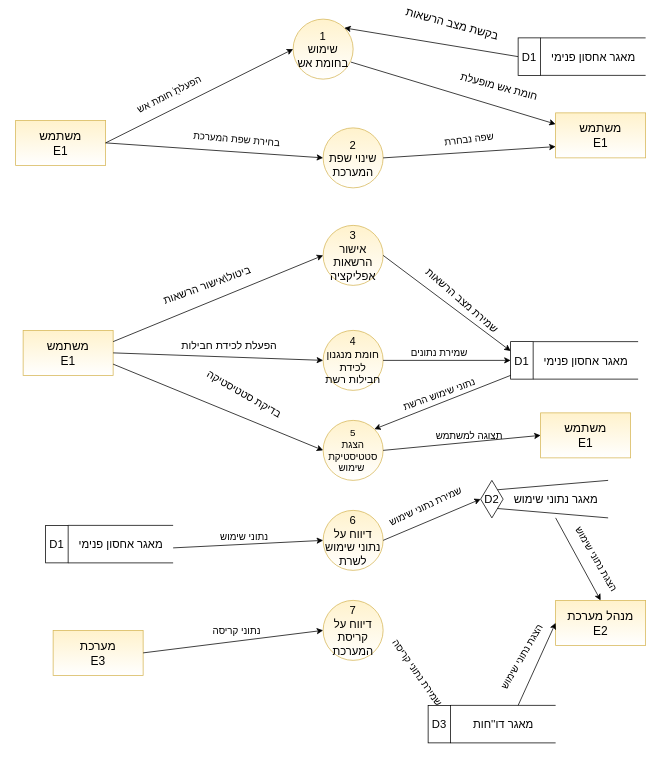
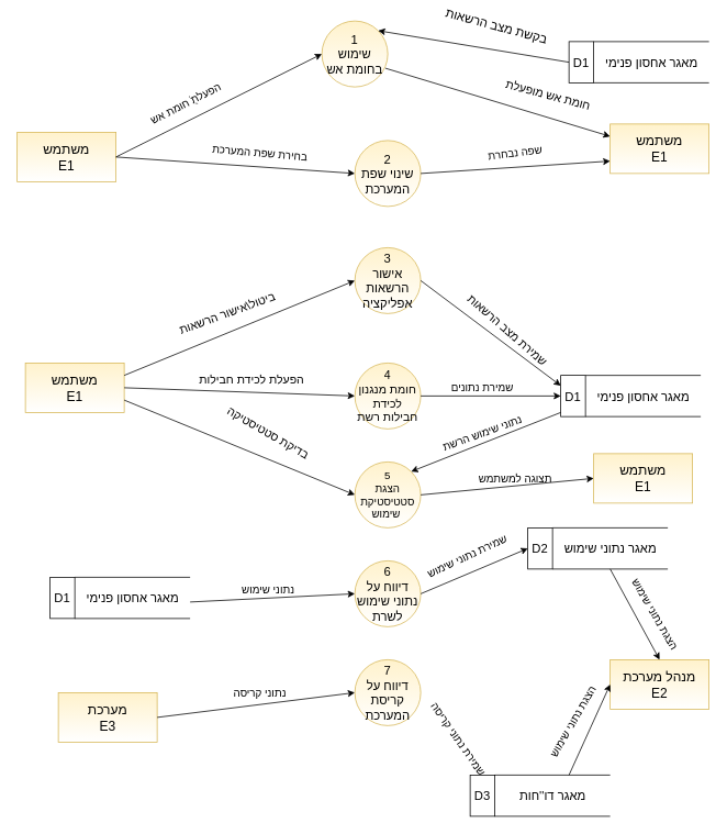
  <mxCell id="0" />
  <mxCell id="1" parent="0" />
  <mxCell id="2" value="&lt;font style=&quot;font-size: 16px&quot;&gt;משתמש&lt;br&gt;E1&lt;/font&gt;" style="rounded=0;whiteSpace=wrap;html=1;fillColor=#fff2cc;strokeColor=#d6b656;gradientColor=#ffffff;" parent="1" vertex="1"><mxGeometry y="160" width="120" height="60" as="geometry" x="20" /></mxCell>
  <mxCell id="3" value="&lt;font style=&quot;font-size: 15px&quot;&gt;2&lt;br&gt;שינוי שפת המערכת&lt;/font&gt;" style="ellipse;whiteSpace=wrap;html=1;aspect=fixed;fillColor=#fff2cc;strokeColor=#d6b656;gradientColor=#ffffff;" parent="1" vertex="1"><mxGeometry x="430" y="170" width="80" height="80" as="geometry" /></mxCell>
  <mxCell id="4" value="&lt;font style=&quot;font-size: 15px&quot;&gt;1&lt;br&gt;שימוש בחומת אש&lt;/font&gt;" style="ellipse;whiteSpace=wrap;html=1;aspect=fixed;fillColor=#fff2cc;strokeColor=#d6b656;gradientColor=#ffffff;" parent="1" vertex="1"><mxGeometry x="390" y="25" width="80" height="80" as="geometry" /></mxCell>
  <mxCell id="5" value="&lt;font style=&quot;font-size: 15px&quot;&gt;3&lt;br&gt;אישור הרשאות אפליקציה&lt;/font&gt;" style="ellipse;whiteSpace=wrap;html=1;aspect=fixed;fillColor=#fff2cc;strokeColor=#d6b656;gradientColor=#ffffff;" parent="1" vertex="1"><mxGeometry x="430" y="300" width="80" height="80" as="geometry" /></mxCell>
  <mxCell id="6" value="&lt;font style=&quot;font-size: 14px&quot;&gt;4&lt;br&gt;חומת מנגנון לכידת חבילות רשת&lt;/font&gt;" style="ellipse;whiteSpace=wrap;html=1;aspect=fixed;fillColor=#fff2cc;strokeColor=#d6b656;gradientColor=#ffffff;" parent="1" vertex="1"><mxGeometry x="430" y="440" width="80" height="80" as="geometry" /></mxCell>
  <mxCell id="7" value="&lt;font style=&quot;font-size: 13px&quot;&gt;5&lt;br&gt;הצגת סטטיסטיקת שימוש&amp;nbsp;&lt;/font&gt;" style="ellipse;whiteSpace=wrap;html=1;aspect=fixed;fillColor=#fff2cc;strokeColor=#d6b656;gradientColor=#ffffff;" parent="1" vertex="1"><mxGeometry x="430" y="560" width="80" height="80" as="geometry" /></mxCell>
  <mxCell id="8" value="&lt;font style=&quot;font-size: 15px&quot;&gt;6&lt;br&gt;דיווח על נתוני שימוש לשרת&lt;/font&gt;" style="ellipse;whiteSpace=wrap;html=1;aspect=fixed;fillColor=#fff2cc;strokeColor=#d6b656;gradientColor=#ffffff;" parent="1" vertex="1"><mxGeometry x="430" y="680" width="80" height="80" as="geometry" /></mxCell>
  <mxCell id="9" value="" style="endArrow=classic;html=1;rounded=0;fontSize=13;exitX=1;exitY=0.5;exitDx=0;exitDy=0;entryX=0;entryY=0.5;entryDx=0;entryDy=0;" parent="1" source="2" target="4" edge="1"><mxGeometry width="50" height="50" relative="1" as="geometry"><mxPoint x="180" y="50" as="sourcePoint" /><mxPoint x="350" y="110" as="targetPoint" /></mxGeometry></mxCell>
  <mxCell id="10" value="הפעלתֻׂׂ חומת אש" style="text;html=1;strokeColor=none;fillColor=none;align=center;verticalAlign=middle;whiteSpace=wrap;rounded=0;fontSize=13;rotation=333;" parent="1" vertex="1"><mxGeometry x="160" y="110" width="130" height="30" as="geometry" /></mxCell>
  <mxCell id="11" value="" style="endArrow=classic;html=1;rounded=0;fontSize=15;entryX=1;entryY=0;entryDx=0;entryDy=0;exitX=0;exitY=0.5;exitDx=0;exitDy=0;" parent="1" source="25" target="4" edge="1"><mxGeometry width="50" height="50" relative="1" as="geometry"><mxPoint x="730" y="70" as="sourcePoint" /><mxPoint x="400" y="70" as="targetPoint" /></mxGeometry></mxCell>
  <mxCell id="12" value="&amp;nbsp;בקשת מצב הרשאות" style="text;html=1;align=center;verticalAlign=middle;resizable=0;points=[];autosize=1;strokeColor=none;fillColor=none;fontSize=15;rotation=15;" parent="1" vertex="1"><mxGeometry x="530" y="20" width="140" height="20" as="geometry" /></mxCell>
  <mxCell id="13" value="&lt;font style=&quot;font-size: 16px&quot;&gt;משתמש&lt;br&gt;E1&lt;/font&gt;" style="rounded=0;whiteSpace=wrap;html=1;fillColor=#fff2cc;strokeColor=#d6b656;gradientColor=#ffffff;" parent="1" vertex="1"><mxGeometry x="740" y="150" width="120" height="60" as="geometry" /></mxCell>
  <mxCell id="14" value="" style="endArrow=classic;html=1;rounded=0;fontSize=15;exitX=0.963;exitY=0.716;exitDx=0;exitDy=0;exitPerimeter=0;entryX=0;entryY=0.25;entryDx=0;entryDy=0;" parent="1" source="4" target="13" edge="1"><mxGeometry width="50" height="50" relative="1" as="geometry"><mxPoint x="420" y="220" as="sourcePoint" /><mxPoint x="770" y="170" as="targetPoint" /></mxGeometry></mxCell>
  <mxCell id="15" value="&lt;font style=&quot;font-size: 14px&quot;&gt;חומת אש מופעלת&lt;/font&gt;" style="text;html=1;strokeColor=none;fillColor=none;align=center;verticalAlign=middle;whiteSpace=wrap;rounded=0;fontSize=13;rotation=15;" parent="1" vertex="1"><mxGeometry x="600" y="100" width="130" height="30" as="geometry" /></mxCell>
  <mxCell id="16" value="" style="endArrow=classic;html=1;rounded=0;fontSize=14;exitX=1;exitY=0.5;exitDx=0;exitDy=0;entryX=0;entryY=0.5;entryDx=0;entryDy=0;" parent="1" source="2" edge="1"><mxGeometry width="50" height="50" relative="1" as="geometry"><mxPoint x="420" y="220" as="sourcePoint" /><mxPoint x="430" y="210" as="targetPoint" /></mxGeometry></mxCell>
  <mxCell id="17" value="" style="endArrow=classic;html=1;rounded=0;fontSize=14;entryX=0;entryY=0.75;entryDx=0;entryDy=0;exitX=1;exitY=0.5;exitDx=0;exitDy=0;" parent="1" target="13" edge="1"><mxGeometry width="50" height="50" relative="1" as="geometry"><mxPoint x="510" y="210" as="sourcePoint" /><mxPoint x="470" y="170" as="targetPoint" /></mxGeometry></mxCell>
  <mxCell id="18" value="בחירת שפת המערכת" style="text;html=1;strokeColor=none;fillColor=none;align=center;verticalAlign=middle;whiteSpace=wrap;rounded=0;fontSize=13;rotation=5;" parent="1" vertex="1"><mxGeometry x="250" y="170" width="130" height="30" as="geometry" /></mxCell>
  <mxCell id="19" value="שפה נבחרת" style="text;html=1;strokeColor=none;fillColor=none;align=center;verticalAlign=middle;whiteSpace=wrap;rounded=0;fontSize=13;rotation=353;" parent="1" vertex="1"><mxGeometry x="560" y="170" width="130" height="30" as="geometry" /></mxCell>
  <mxCell id="20" value="&lt;font style=&quot;font-size: 16px&quot;&gt;משתמש&lt;br&gt;E1&lt;/font&gt;" style="rounded=0;whiteSpace=wrap;html=1;fillColor=#fff2cc;strokeColor=#d6b656;gradientColor=#ffffff;" parent="1" vertex="1"><mxGeometry x="30" y="440" width="120" height="60" as="geometry" /></mxCell>
  <mxCell id="21" value="" style="endArrow=classic;html=1;rounded=0;fontSize=14;exitX=1;exitY=0.25;exitDx=0;exitDy=0;entryX=0;entryY=0.5;entryDx=0;entryDy=0;" parent="1" source="20" target="5" edge="1"><mxGeometry width="50" height="50" relative="1" as="geometry"><mxPoint x="420" y="400" as="sourcePoint" /><mxPoint x="470" y="350" as="targetPoint" /></mxGeometry></mxCell>
  <mxCell id="22" value="ביטול\אישור הרשאות" style="text;html=1;align=center;verticalAlign=middle;resizable=0;points=[];autosize=1;strokeColor=none;fillColor=none;fontSize=14;rotation=-20;" parent="1" vertex="1"><mxGeometry x="210" y="370" width="130" height="20" as="geometry" /></mxCell>
  <mxCell id="23" value="" style="group" parent="1" vertex="1" connectable="0"><mxGeometry x="690" y="50" width="170" height="50" as="geometry" /></mxCell>
  <mxCell id="24" value="" style="group" parent="23" vertex="1" connectable="0"><mxGeometry width="170" height="50" as="geometry" /></mxCell>
  <mxCell id="25" value="&lt;font style=&quot;font-size: 15px&quot;&gt;D1&lt;/font&gt;" style="rounded=0;whiteSpace=wrap;html=1;gradientColor=#ffffff;" parent="24" vertex="1"><mxGeometry width="30" height="50" as="geometry" /></mxCell>
  <mxCell id="26" value="" style="endArrow=none;html=1;rounded=0;entryX=1;entryY=0;entryDx=0;entryDy=0;" parent="24" target="25" edge="1"><mxGeometry width="50" height="50" relative="1" as="geometry"><mxPoint x="170" as="sourcePoint" /><mxPoint x="-60" y="200" as="targetPoint" /></mxGeometry></mxCell>
  <mxCell id="27" value="" style="endArrow=none;html=1;rounded=0;entryX=1;entryY=1;entryDx=0;entryDy=0;" parent="24" target="25" edge="1"><mxGeometry width="50" height="50" relative="1" as="geometry"><mxPoint x="170" y="50" as="sourcePoint" /><mxPoint x="40" y="20" as="targetPoint" /></mxGeometry></mxCell>
  <mxCell id="28" value="&lt;font style=&quot;font-size: 15px&quot;&gt;מאגר אחסון פנימי&lt;/font&gt;" style="text;html=1;align=center;verticalAlign=middle;resizable=0;points=[];autosize=1;strokeColor=none;fillColor=none;fontSize=13;" parent="23" vertex="1"><mxGeometry x="40" y="15" width="120" height="20" as="geometry" /></mxCell>
  <mxCell id="29" value="" style="group" parent="1" vertex="1" connectable="0"><mxGeometry x="680" y="455" width="170" height="50" as="geometry" /></mxCell>
  <mxCell id="30" value="" style="group" parent="29" vertex="1" connectable="0"><mxGeometry width="170" height="50" as="geometry" /></mxCell>
  <mxCell id="31" value="&lt;font style=&quot;font-size: 15px&quot;&gt;D1&lt;/font&gt;" style="rounded=0;whiteSpace=wrap;html=1;gradientColor=#ffffff;" parent="30" vertex="1"><mxGeometry width="30" height="50" as="geometry" /></mxCell>
  <mxCell id="32" value="" style="endArrow=none;html=1;rounded=0;entryX=1;entryY=0;entryDx=0;entryDy=0;" parent="30" target="31" edge="1"><mxGeometry width="50" height="50" relative="1" as="geometry"><mxPoint x="170" as="sourcePoint" /><mxPoint x="-60" y="200" as="targetPoint" /></mxGeometry></mxCell>
  <mxCell id="33" value="" style="endArrow=none;html=1;rounded=0;entryX=1;entryY=1;entryDx=0;entryDy=0;" parent="30" target="31" edge="1"><mxGeometry width="50" height="50" relative="1" as="geometry"><mxPoint x="170" y="50" as="sourcePoint" /><mxPoint x="40" y="20" as="targetPoint" /></mxGeometry></mxCell>
  <mxCell id="34" value="&lt;font style=&quot;font-size: 15px&quot;&gt;מאגר אחסון פנימי&lt;/font&gt;" style="text;html=1;align=center;verticalAlign=middle;resizable=0;points=[];autosize=1;strokeColor=none;fillColor=none;fontSize=13;" parent="29" vertex="1"><mxGeometry x="40" y="15" width="120" height="20" as="geometry" /></mxCell>
  <mxCell id="35" value="" style="endArrow=classic;html=1;rounded=0;fontSize=14;entryX=0;entryY=0.25;entryDx=0;entryDy=0;exitX=1;exitY=0.5;exitDx=0;exitDy=0;" parent="1" source="5" target="31" edge="1"><mxGeometry width="50" height="50" relative="1" as="geometry"><mxPoint x="420" y="450" as="sourcePoint" /><mxPoint x="470" y="400" as="targetPoint" /></mxGeometry></mxCell>
  <mxCell id="36" value="שמירת מצב הרשאות" style="text;html=1;align=center;verticalAlign=middle;resizable=0;points=[];autosize=1;strokeColor=none;fillColor=none;fontSize=14;rotation=41;" parent="1" vertex="1"><mxGeometry x="550" y="390" width="130" height="20" as="geometry" /></mxCell>
  <mxCell id="37" value="" style="endArrow=classic;html=1;rounded=0;fontSize=14;exitX=1;exitY=0.5;exitDx=0;exitDy=0;entryX=0;entryY=0.5;entryDx=0;entryDy=0;" parent="1" source="20" target="6" edge="1"><mxGeometry width="50" height="50" relative="1" as="geometry"><mxPoint x="420" y="430" as="sourcePoint" /><mxPoint x="470" y="380" as="targetPoint" /></mxGeometry></mxCell>
  <mxCell id="38" value="" style="endArrow=classic;html=1;rounded=0;fontSize=14;exitX=1;exitY=0.5;exitDx=0;exitDy=0;entryX=0;entryY=0.5;entryDx=0;entryDy=0;" parent="1" source="6" target="31" edge="1"><mxGeometry width="50" height="50" relative="1" as="geometry"><mxPoint x="150" y="415" as="sourcePoint" /><mxPoint x="440" y="490" as="targetPoint" /></mxGeometry></mxCell>
  <mxCell id="39" value="&lt;font style=&quot;font-size: 14px&quot;&gt;הפעלת לכידת חבילות&lt;/font&gt;" style="text;html=1;strokeColor=none;fillColor=none;align=center;verticalAlign=middle;whiteSpace=wrap;rounded=0;fontSize=13;rotation=0;" parent="1" vertex="1"><mxGeometry x="240" y="445" width="130" height="30" as="geometry" /></mxCell>
  <mxCell id="40" value="שמירת נתונים" style="text;html=1;strokeColor=none;fillColor=none;align=center;verticalAlign=middle;whiteSpace=wrap;rounded=0;fontSize=13;rotation=0;" parent="1" vertex="1"><mxGeometry x="520" y="455" width="130" height="30" as="geometry" /></mxCell>
  <mxCell id="41" value="" style="endArrow=classic;html=1;rounded=0;fontSize=14;exitX=1;exitY=0.75;exitDx=0;exitDy=0;entryX=0;entryY=0.5;entryDx=0;entryDy=0;" parent="1" source="20" target="7" edge="1"><mxGeometry width="50" height="50" relative="1" as="geometry"><mxPoint x="420" y="670" as="sourcePoint" /><mxPoint x="470" y="620" as="targetPoint" /></mxGeometry></mxCell>
  <mxCell id="42" value="" style="endArrow=classic;html=1;rounded=0;fontSize=14;entryX=1;entryY=0;entryDx=0;entryDy=0;" parent="1" target="7" edge="1"><mxGeometry width="50" height="50" relative="1" as="geometry"><mxPoint x="680" y="500" as="sourcePoint" /><mxPoint x="510" y="600" as="targetPoint" /></mxGeometry></mxCell>
  <mxCell id="43" value="" style="group" parent="1" vertex="1" connectable="0"><mxGeometry x="60" y="700" width="170" height="50" as="geometry" /></mxCell>
  <mxCell id="44" value="" style="group" parent="43" vertex="1" connectable="0"><mxGeometry width="170" height="50" as="geometry" /></mxCell>
  <mxCell id="45" value="&lt;font style=&quot;font-size: 15px&quot;&gt;D1&lt;/font&gt;" style="rounded=0;whiteSpace=wrap;html=1;gradientColor=#ffffff;" parent="44" vertex="1"><mxGeometry width="30" height="50" as="geometry" /></mxCell>
  <mxCell id="46" value="" style="endArrow=none;html=1;rounded=0;entryX=1;entryY=0;entryDx=0;entryDy=0;" parent="44" target="45" edge="1"><mxGeometry width="50" height="50" relative="1" as="geometry"><mxPoint x="170" as="sourcePoint" /><mxPoint x="-60" y="200" as="targetPoint" /></mxGeometry></mxCell>
  <mxCell id="47" value="" style="endArrow=none;html=1;rounded=0;entryX=1;entryY=1;entryDx=0;entryDy=0;" parent="44" target="45" edge="1"><mxGeometry width="50" height="50" relative="1" as="geometry"><mxPoint x="170" y="50" as="sourcePoint" /><mxPoint x="40" y="20" as="targetPoint" /></mxGeometry></mxCell>
  <mxCell id="48" value="&lt;font style=&quot;font-size: 15px&quot;&gt;מאגר אחסון פנימי&lt;/font&gt;" style="text;html=1;align=center;verticalAlign=middle;resizable=0;points=[];autosize=1;strokeColor=none;fillColor=none;fontSize=13;" parent="43" vertex="1"><mxGeometry x="40" y="15" width="120" height="20" as="geometry" /></mxCell>
  <mxCell id="49" value="" style="endArrow=classic;html=1;rounded=0;fontSize=15;entryX=0;entryY=0.5;entryDx=0;entryDy=0;" parent="1" target="8" edge="1"><mxGeometry width="50" height="50" relative="1" as="geometry"><mxPoint x="230" y="730" as="sourcePoint" /><mxPoint x="470" y="500" as="targetPoint" /></mxGeometry></mxCell>
  <mxCell id="50" value="" style="group" parent="1" vertex="1" connectable="0"><mxGeometry x="640" y="640" width="170" height="50" as="geometry" /></mxCell>
  <mxCell id="51" value="" style="group" parent="50" vertex="1" connectable="0"><mxGeometry width="170" height="50" as="geometry" /></mxCell>
- <mxCell id="52" value="&lt;font style=&quot;font-size: 15px&quot;&gt;D2&lt;/font&gt;" style="rhombus;whiteSpace=wrap;html=1;gradientColor=#ffffff;" parent="51" vertex="1"><mxGeometry width="30" height="50" as="geometry" /></mxCell>
+ <mxCell id="52" value="&lt;font style=&quot;font-size: 15px&quot;&gt;D2&lt;/font&gt;" style="rounded=0;whiteSpace=wrap;html=1;gradientColor=#ffffff;" parent="51" vertex="1"><mxGeometry width="30" height="50" as="geometry" /></mxCell>
  <mxCell id="53" value="" style="endArrow=none;html=1;rounded=0;entryX=1;entryY=0;entryDx=0;entryDy=0;" parent="51" target="52" edge="1"><mxGeometry width="50" height="50" relative="1" as="geometry"><mxPoint x="170" as="sourcePoint" /><mxPoint x="-60" y="200" as="targetPoint" /></mxGeometry></mxCell>
  <mxCell id="54" value="" style="endArrow=none;html=1;rounded=0;entryX=1;entryY=1;entryDx=0;entryDy=0;" parent="51" target="52" edge="1"><mxGeometry width="50" height="50" relative="1" as="geometry"><mxPoint x="170" y="50" as="sourcePoint" /><mxPoint x="40" y="20" as="targetPoint" /></mxGeometry></mxCell>
  <mxCell id="55" value="&lt;font style=&quot;font-size: 15px&quot;&gt;מאגר נתוני שימוש&lt;/font&gt;" style="text;html=1;align=center;verticalAlign=middle;resizable=0;points=[];autosize=1;strokeColor=none;fillColor=none;fontSize=13;" parent="50" vertex="1"><mxGeometry x="40" y="15" width="120" height="20" as="geometry" /></mxCell>
  <mxCell id="56" value="" style="endArrow=classic;html=1;rounded=0;fontSize=15;exitX=1;exitY=0.5;exitDx=0;exitDy=0;entryX=0;entryY=0.5;entryDx=0;entryDy=0;" parent="1" source="8" target="52" edge="1"><mxGeometry width="50" height="50" relative="1" as="geometry"><mxPoint x="420" y="550" as="sourcePoint" /><mxPoint x="660" y="710" as="targetPoint" /></mxGeometry></mxCell>
  <mxCell id="57" value="&lt;font style=&quot;font-size: 16px&quot;&gt;מנהל מערכת&lt;br&gt;E2&lt;/font&gt;" style="rounded=0;whiteSpace=wrap;html=1;fillColor=#fff2cc;strokeColor=#d6b656;gradientColor=#ffffff;" parent="1" vertex="1"><mxGeometry x="740" y="800" width="120" height="60" as="geometry" /></mxCell>
  <mxCell id="58" value="" style="endArrow=classic;html=1;rounded=0;fontSize=15;entryX=0.5;entryY=0;entryDx=0;entryDy=0;" parent="1" target="57" edge="1"><mxGeometry width="50" height="50" relative="1" as="geometry"><mxPoint x="740" y="690" as="sourcePoint" /><mxPoint x="470" y="540" as="targetPoint" /></mxGeometry></mxCell>
  <mxCell id="59" value="&lt;font style=&quot;font-size: 16px&quot;&gt;משתמש&lt;br&gt;E1&lt;/font&gt;" style="rounded=0;whiteSpace=wrap;html=1;fillColor=#fff2cc;strokeColor=#d6b656;gradientColor=#ffffff;" parent="1" vertex="1"><mxGeometry x="720" y="550" width="120" height="60" as="geometry" /></mxCell>
  <mxCell id="60" value="" style="endArrow=classic;html=1;rounded=0;fontSize=15;entryX=0;entryY=0.5;entryDx=0;entryDy=0;exitX=1;exitY=0.5;exitDx=0;exitDy=0;" parent="1" source="7" target="59" edge="1"><mxGeometry width="50" height="50" relative="1" as="geometry"><mxPoint x="420" y="590" as="sourcePoint" /><mxPoint x="470" y="540" as="targetPoint" /></mxGeometry></mxCell>
  <mxCell id="61" value="" style="group" parent="1" vertex="1" connectable="0"><mxGeometry x="570" y="940" width="170" height="50" as="geometry" /></mxCell>
  <mxCell id="62" value="" style="group" parent="61" vertex="1" connectable="0"><mxGeometry width="170" height="50" as="geometry" /></mxCell>
  <mxCell id="63" value="&lt;font style=&quot;font-size: 15px&quot;&gt;D3&lt;/font&gt;" style="rounded=0;whiteSpace=wrap;html=1;gradientColor=#ffffff;" parent="62" vertex="1"><mxGeometry width="30" height="50" as="geometry" /></mxCell>
  <mxCell id="64" value="" style="endArrow=none;html=1;rounded=0;entryX=1;entryY=0;entryDx=0;entryDy=0;" parent="62" target="63" edge="1"><mxGeometry width="50" height="50" relative="1" as="geometry"><mxPoint x="170" as="sourcePoint" /><mxPoint x="-60" y="200" as="targetPoint" /></mxGeometry></mxCell>
  <mxCell id="65" value="" style="endArrow=none;html=1;rounded=0;entryX=1;entryY=1;entryDx=0;entryDy=0;" parent="62" target="63" edge="1"><mxGeometry width="50" height="50" relative="1" as="geometry"><mxPoint x="170" y="50" as="sourcePoint" /><mxPoint x="40" y="20" as="targetPoint" /></mxGeometry></mxCell>
  <mxCell id="66" value="&lt;font style=&quot;font-size: 15px&quot;&gt;מאגר דו''חות&lt;/font&gt;" style="text;html=1;align=center;verticalAlign=middle;resizable=0;points=[];autosize=1;strokeColor=none;fillColor=none;fontSize=13;" parent="61" vertex="1"><mxGeometry x="55" y="15" width="90" height="20" as="geometry" /></mxCell>
  <mxCell id="67" value="&lt;font style=&quot;font-size: 15px&quot;&gt;7&lt;br&gt;דיווח על קריסת המערכת&lt;/font&gt;" style="ellipse;whiteSpace=wrap;html=1;aspect=fixed;fillColor=#fff2cc;strokeColor=#d6b656;gradientColor=#ffffff;" parent="1" vertex="1"><mxGeometry x="430" y="800" width="80" height="80" as="geometry" /></mxCell>
  <mxCell id="68" value="" style="endArrow=classic;html=1;rounded=0;fontSize=15;entryX=0;entryY=0.5;entryDx=0;entryDy=0;" parent="1" target="57" edge="1"><mxGeometry width="50" height="50" relative="1" as="geometry"><mxPoint x="690" y="940" as="sourcePoint" /><mxPoint x="470" y="650" as="targetPoint" /></mxGeometry></mxCell>
  <mxCell id="69" value="&lt;font style=&quot;font-size: 16px&quot;&gt;מערכת&lt;br&gt;E3&lt;/font&gt;" style="rounded=0;whiteSpace=wrap;html=1;fillColor=#fff2cc;strokeColor=#d6b656;gradientColor=#ffffff;" parent="1" vertex="1"><mxGeometry x="70" y="840" width="120" height="60" as="geometry" /></mxCell>
  <mxCell id="70" value="" style="endArrow=classic;html=1;rounded=0;fontSize=15;exitX=1;exitY=0.5;exitDx=0;exitDy=0;entryX=0;entryY=0.5;entryDx=0;entryDy=0;" parent="1" source="69" target="67" edge="1"><mxGeometry width="50" height="50" relative="1" as="geometry"><mxPoint x="420" y="700" as="sourcePoint" /><mxPoint x="470" y="650" as="targetPoint" /></mxGeometry></mxCell>
  <mxCell id="71" value="נתוני שימוש הרשת" style="text;html=1;strokeColor=none;fillColor=none;align=center;verticalAlign=middle;whiteSpace=wrap;rounded=0;fontSize=13;rotation=-20;" parent="1" vertex="1"><mxGeometry x="520" y="510" width="130" height="30" as="geometry" /></mxCell>
  <mxCell id="72" value="תצוגה למשתמש" style="text;html=1;strokeColor=none;fillColor=none;align=center;verticalAlign=middle;whiteSpace=wrap;rounded=0;fontSize=13;rotation=0;" parent="1" vertex="1"><mxGeometry x="560" y="565" width="130" height="30" as="geometry" /></mxCell>
  <mxCell id="73" value="&lt;font style=&quot;font-size: 14px&quot;&gt;בדיקת סטטיסטיקה&lt;/font&gt;" style="text;html=1;strokeColor=none;fillColor=none;align=center;verticalAlign=middle;whiteSpace=wrap;rounded=0;fontSize=13;rotation=30;" parent="1" vertex="1"><mxGeometry x="260" y="510" width="130" height="30" as="geometry" /></mxCell>
  <mxCell id="74" value="נתוני שימוש" style="text;html=1;strokeColor=none;fillColor=none;align=center;verticalAlign=middle;whiteSpace=wrap;rounded=0;fontSize=13;rotation=0;" parent="1" vertex="1"><mxGeometry x="260" y="700" width="130" height="30" as="geometry" /></mxCell>
  <mxCell id="75" value="&amp;nbsp;שמירת נתוני שימוש" style="text;html=1;strokeColor=none;fillColor=none;align=center;verticalAlign=middle;whiteSpace=wrap;rounded=0;fontSize=13;rotation=-25;" parent="1" vertex="1"><mxGeometry x="500" y="660" width="130" height="30" as="geometry" /></mxCell>
  <mxCell id="76" value="&amp;nbsp;הצגת נתוני שימוש&amp;nbsp;" style="text;html=1;strokeColor=none;fillColor=none;align=center;verticalAlign=middle;whiteSpace=wrap;rounded=0;fontSize=13;rotation=60;" parent="1" vertex="1"><mxGeometry x="730" y="730" width="130" height="30" as="geometry" /></mxCell>
  <mxCell id="77" value="נתוני קריסה" style="text;html=1;strokeColor=none;fillColor=none;align=center;verticalAlign=middle;whiteSpace=wrap;rounded=0;fontSize=13;rotation=0;" parent="1" vertex="1"><mxGeometry x="250" y="825" width="130" height="30" as="geometry" /></mxCell>
  <mxCell id="78" value="&amp;nbsp;שמירת נתוני קריסה" style="text;html=1;strokeColor=none;fillColor=none;align=center;verticalAlign=middle;whiteSpace=wrap;rounded=0;fontSize=13;rotation=55;" parent="1" vertex="1"><mxGeometry x="490" y="880" width="130" height="30" as="geometry" /></mxCell>
  <mxCell id="79" value="&amp;nbsp;הצגת נתוני שימוש&amp;nbsp;" style="text;html=1;strokeColor=none;fillColor=none;align=center;verticalAlign=middle;whiteSpace=wrap;rounded=0;fontSize=13;rotation=-60;" parent="1" vertex="1"><mxGeometry x="630" y="860" width="130" height="30" as="geometry" /></mxCell>
